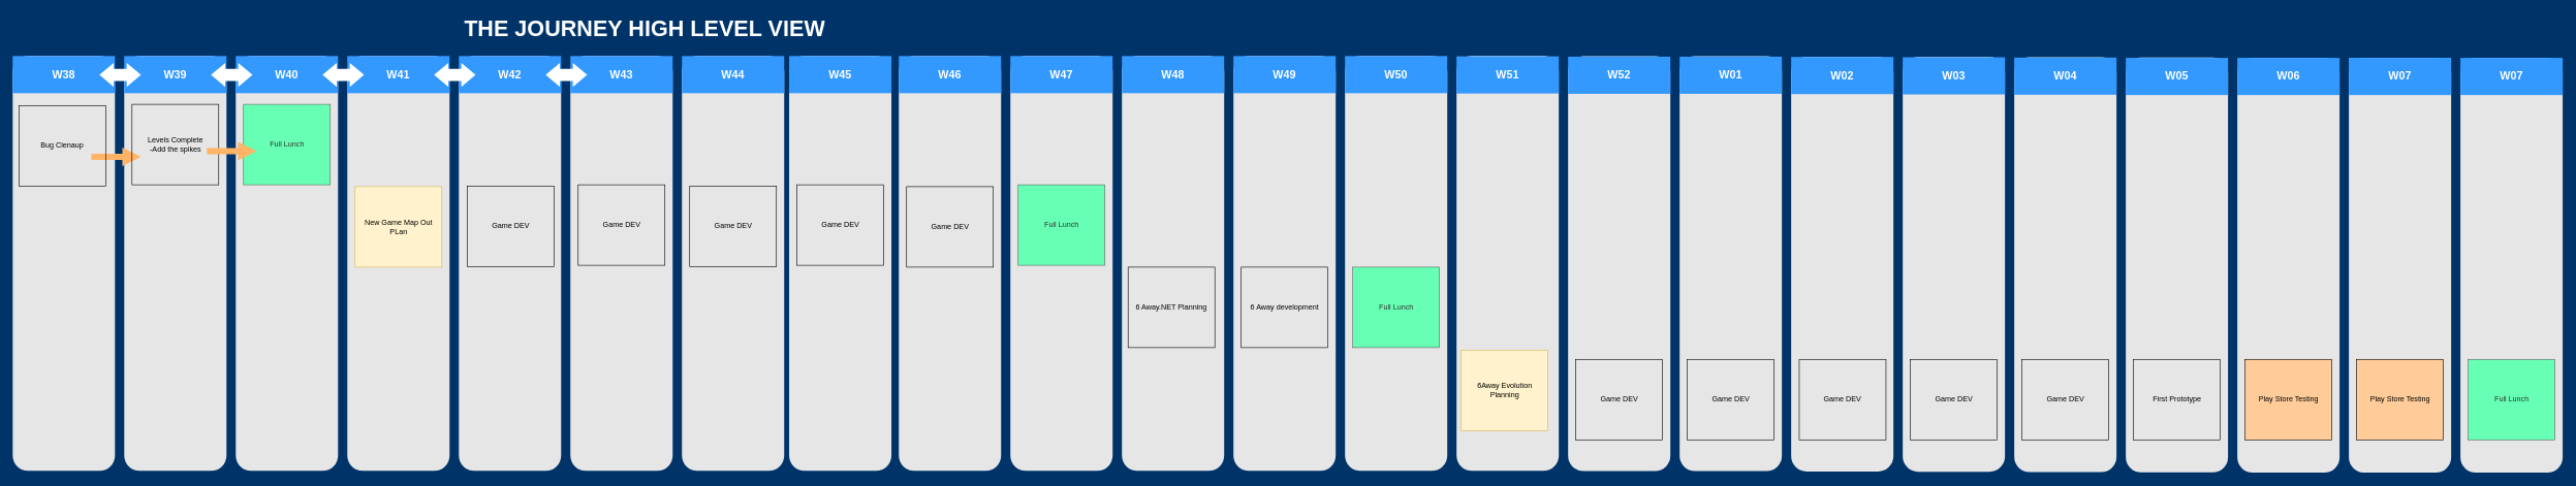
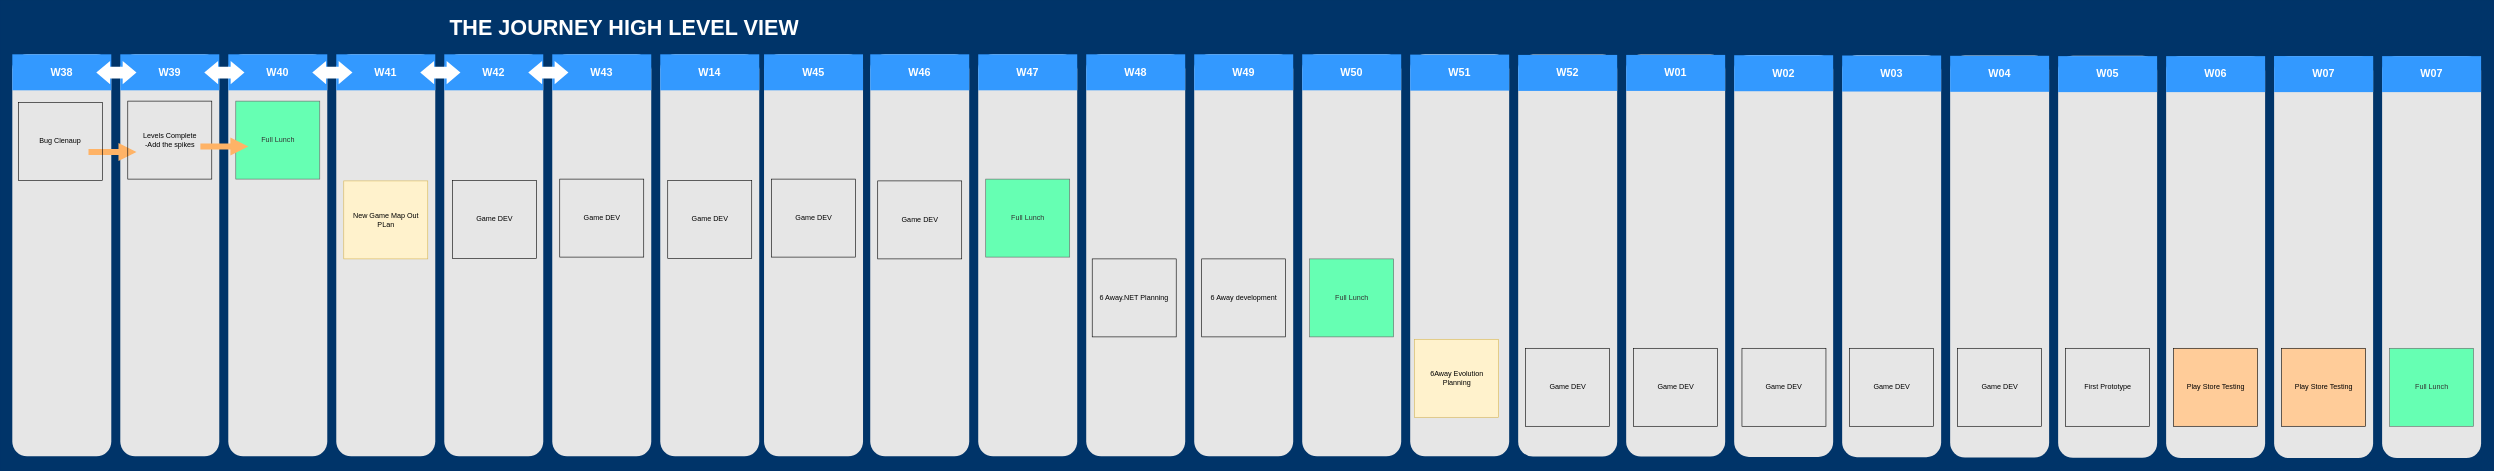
  <mxCell id="0" />
  <mxCell id="1" parent="0" />
  <mxCell id="2" value="" style="rounded=1;whiteSpace=wrap;html=1;dashed=1;strokeColor=none;strokeWidth=2;fillColor=#E6E6E6;fontFamily=Verdana;fontSize=12;fontColor=#00BEF2" parent="1" vertex="1"><mxGeometry x="3610" y="93" width="165" height="670" as="geometry" /></mxCell>
  <mxCell id="3" value="" style="rounded=1;whiteSpace=wrap;html=1;dashed=1;strokeColor=none;strokeWidth=2;fillColor=#E6E6E6;fontFamily=Verdana;fontSize=12;fontColor=#00BEF2" parent="1" vertex="1"><mxGeometry x="2530" y="90.5" width="165" height="670" as="geometry" /></mxCell>
  <mxCell id="4" value="" style="rounded=1;whiteSpace=wrap;html=1;dashed=1;strokeColor=none;strokeWidth=2;fillColor=#E6E6E6;fontFamily=Verdana;fontSize=12;fontColor=#00BEF2" parent="1" vertex="1"><mxGeometry x="2170" y="90" width="165" height="670" as="geometry" /></mxCell>
  <mxCell id="5" value="" style="rounded=1;whiteSpace=wrap;html=1;dashed=1;strokeColor=none;strokeWidth=2;fillColor=#E6E6E6;fontFamily=Verdana;fontSize=12;fontColor=#00BEF2" parent="1" vertex="1"><mxGeometry x="1990" y="90" width="165" height="670" as="geometry" /></mxCell>
  <mxCell id="6" value="" style="rounded=1;whiteSpace=wrap;html=1;dashed=1;strokeColor=none;strokeWidth=2;fillColor=#E6E6E6;fontFamily=Verdana;fontSize=12;fontColor=#00BEF2" parent="1" vertex="1"><mxGeometry x="1810" y="90" width="165" height="670" as="geometry" /></mxCell>
  <mxCell id="7" value="" style="rounded=1;whiteSpace=wrap;html=1;dashed=1;strokeColor=none;strokeWidth=2;fillColor=#E6E6E6;fontFamily=Verdana;fontSize=12;fontColor=#00BEF2" parent="1" vertex="1"><mxGeometry x="1630" y="90" width="165" height="670" as="geometry" /></mxCell>
  <mxCell id="8" value="" style="rounded=1;whiteSpace=wrap;html=1;dashed=1;strokeColor=none;strokeWidth=2;fillColor=#E6E6E6;fontFamily=Verdana;fontSize=12;fontColor=#00BEF2" parent="1" vertex="1"><mxGeometry x="1450" y="90" width="165" height="670" as="geometry" /></mxCell>
  <mxCell id="9" value="" style="rounded=1;whiteSpace=wrap;html=1;dashed=1;strokeColor=none;strokeWidth=2;fillColor=#E6E6E6;fontFamily=Verdana;fontSize=12;fontColor=#00BEF2" parent="1" vertex="1"><mxGeometry x="20" y="90" width="165" height="670" as="geometry" /></mxCell>
  <mxCell id="10" value="" style="rounded=1;whiteSpace=wrap;html=1;dashed=1;strokeColor=none;strokeWidth=2;fillColor=#E6E6E6;fontFamily=Verdana;fontSize=12;fontColor=#00BEF2" parent="1" vertex="1"><mxGeometry x="200" y="90" width="165" height="670" as="geometry" /></mxCell>
  <mxCell id="11" value="" style="rounded=1;whiteSpace=wrap;html=1;dashed=1;strokeColor=none;strokeWidth=2;fillColor=#E6E6E6;fontFamily=Verdana;fontSize=12;fontColor=#00BEF2" parent="1" vertex="1"><mxGeometry x="380" y="90" width="165" height="670" as="geometry" /></mxCell>
  <mxCell id="12" value="" style="rounded=1;whiteSpace=wrap;html=1;dashed=1;strokeColor=none;strokeWidth=2;fillColor=#E6E6E6;fontFamily=Verdana;fontSize=12;fontColor=#00BEF2" parent="1" vertex="1"><mxGeometry x="560" y="90" width="165" height="670" as="geometry" /></mxCell>
  <mxCell id="13" value="" style="rounded=1;whiteSpace=wrap;html=1;dashed=1;strokeColor=none;strokeWidth=2;fillColor=#E6E6E6;fontFamily=Verdana;fontSize=12;fontColor=#00BEF2" parent="1" vertex="1"><mxGeometry x="740" y="90" width="165" height="670" as="geometry" /></mxCell>
  <mxCell id="14" value="" style="rounded=1;whiteSpace=wrap;html=1;dashed=1;strokeColor=none;strokeWidth=2;fillColor=#E6E6E6;fontFamily=Verdana;fontSize=12;fontColor=#00BEF2" parent="1" vertex="1"><mxGeometry x="920" y="90" width="165" height="670" as="geometry" /></mxCell>
  <mxCell id="15" value="W38" style="whiteSpace=wrap;html=1;dashed=1;strokeColor=none;strokeWidth=2;fillColor=#3399FF;fontFamily=Helvetica;fontSize=18;fontColor=#FFFFFF;fontStyle=1" parent="1" vertex="1"><mxGeometry x="20" y="90" width="165" height="60" as="geometry" /></mxCell>
  <mxCell id="16" value="W39" style="whiteSpace=wrap;html=1;dashed=1;strokeColor=none;strokeWidth=2;fillColor=#3399FF;fontFamily=Helvetica;fontSize=18;fontColor=#FFFFFF;fontStyle=1" parent="1" vertex="1"><mxGeometry x="200" y="90" width="165" height="60" as="geometry" /></mxCell>
  <mxCell id="17" value="W40" style="whiteSpace=wrap;html=1;dashed=1;strokeColor=none;strokeWidth=2;fillColor=#3399FF;fontFamily=Helvetica;fontSize=18;fontColor=#FFFFFF;fontStyle=1" parent="1" vertex="1"><mxGeometry x="380" y="90" width="165" height="60" as="geometry" /></mxCell>
  <mxCell id="18" value="W41" style="whiteSpace=wrap;html=1;dashed=1;strokeColor=none;strokeWidth=2;fillColor=#3399FF;fontFamily=Helvetica;fontSize=18;fontColor=#FFFFFF;fontStyle=1" parent="1" vertex="1"><mxGeometry x="560" y="90" width="165" height="60" as="geometry" /></mxCell>
  <mxCell id="19" value="W42" style="whiteSpace=wrap;html=1;dashed=1;strokeColor=none;strokeWidth=2;fillColor=#3399FF;fontFamily=Helvetica;fontSize=18;fontColor=#FFFFFF;fontStyle=1" parent="1" vertex="1"><mxGeometry x="740" y="90" width="165" height="60" as="geometry" /></mxCell>
  <mxCell id="20" value="W43" style="whiteSpace=wrap;html=1;dashed=1;strokeColor=none;strokeWidth=2;fillColor=#3399FF;fontFamily=Helvetica;fontSize=18;fontColor=#FFFFFF;fontStyle=1" parent="1" vertex="1"><mxGeometry x="920" y="90" width="165" height="60" as="geometry" /></mxCell>
  <mxCell id="21" value="" style="shape=mxgraph.arrows.two_way_arrow_horizontal;html=1;verticalLabelPosition=bottom;verticalAlign=top;strokeWidth=2;strokeColor=none;dashed=1;fillColor=#FFFFFF;fontFamily=Verdana;fontSize=12;fontColor=#00BEF2" parent="1" vertex="1"><mxGeometry x="160" y="101" width="67" height="39" as="geometry" /></mxCell>
  <mxCell id="22" value="" style="shape=mxgraph.arrows.two_way_arrow_horizontal;html=1;verticalLabelPosition=bottom;verticalAlign=top;strokeWidth=2;strokeColor=none;dashed=1;fillColor=#FFFFFF;fontFamily=Verdana;fontSize=12;fontColor=#00BEF2" parent="1" vertex="1"><mxGeometry x="340" y="101" width="67" height="39" as="geometry" /></mxCell>
  <mxCell id="23" value="" style="shape=mxgraph.arrows.two_way_arrow_horizontal;html=1;verticalLabelPosition=bottom;verticalAlign=top;strokeWidth=2;strokeColor=none;dashed=1;fillColor=#FFFFFF;fontFamily=Verdana;fontSize=12;fontColor=#00BEF2" parent="1" vertex="1"><mxGeometry x="520" y="101" width="67" height="39" as="geometry" /></mxCell>
  <mxCell id="24" value="" style="shape=mxgraph.arrows.two_way_arrow_horizontal;html=1;verticalLabelPosition=bottom;verticalAlign=top;strokeWidth=2;strokeColor=none;dashed=1;fillColor=#FFFFFF;fontFamily=Verdana;fontSize=12;fontColor=#00BEF2" parent="1" vertex="1"><mxGeometry x="700" y="101" width="67" height="39" as="geometry" /></mxCell>
  <mxCell id="25" value="" style="shape=mxgraph.arrows.two_way_arrow_horizontal;html=1;verticalLabelPosition=bottom;verticalAlign=top;strokeWidth=2;strokeColor=none;dashed=1;fillColor=#FFFFFF;fontFamily=Verdana;fontSize=12;fontColor=#00BEF2" parent="1" vertex="1"><mxGeometry x="880" y="101" width="67" height="39" as="geometry" /></mxCell>
  <mxCell id="26" value="THE JOURNEY HIGH LEVEL VIEW" style="text;html=1;strokeColor=none;fillColor=none;align=center;verticalAlign=middle;whiteSpace=wrap;overflow=hidden;dashed=1;fontSize=36;fontColor=#FFFFFF;fontFamily=Helvetica;fontStyle=1" parent="1" vertex="1"><mxGeometry x="510" y="20" width="1060" height="50" as="geometry" /></mxCell>
  <mxCell id="27" value="" style="arrow;html=1;endArrow=block;endFill=1;strokeColor=none;strokeWidth=4;fontFamily=Helvetica;fontSize=36;fontColor=#FFB366;fillColor=#FFB366;" parent="1" edge="1"><mxGeometry width="100" height="100" relative="1" as="geometry"><mxPoint x="147" y="253" as="sourcePoint" /><mxPoint x="227" y="253" as="targetPoint" /></mxGeometry></mxCell>
  <mxCell id="28" value="" style="rounded=1;whiteSpace=wrap;html=1;dashed=1;strokeColor=none;strokeWidth=2;fillColor=#E6E6E6;fontFamily=Verdana;fontSize=12;fontColor=#00BEF2" parent="1" vertex="1"><mxGeometry x="1100" y="90" width="165" height="670" as="geometry" /></mxCell>
- <mxCell id="29" value="W44" style="whiteSpace=wrap;html=1;dashed=1;strokeColor=none;strokeWidth=2;fillColor=#3399FF;fontFamily=Helvetica;fontSize=18;fontColor=#FFFFFF;fontStyle=1" parent="1" vertex="1"><mxGeometry x="1100" y="90" width="165" height="60" as="geometry" /></mxCell>
+ <mxCell id="29" value="W14" style="whiteSpace=wrap;html=1;dashed=1;strokeColor=none;strokeWidth=2;fillColor=#3399FF;fontFamily=Helvetica;fontSize=18;fontColor=#FFFFFF;fontStyle=1" parent="1" vertex="1"><mxGeometry x="1100" y="90" width="165" height="60" as="geometry" /></mxCell>
  <mxCell id="30" value="" style="rounded=1;whiteSpace=wrap;html=1;dashed=1;strokeColor=none;strokeWidth=2;fillColor=#E6E6E6;fontFamily=Verdana;fontSize=12;fontColor=#00BEF2" parent="1" vertex="1"><mxGeometry x="1273" y="90" width="165" height="670" as="geometry" /></mxCell>
  <mxCell id="31" value="W45" style="whiteSpace=wrap;html=1;dashed=1;strokeColor=none;strokeWidth=2;fillColor=#3399FF;fontFamily=Helvetica;fontSize=18;fontColor=#FFFFFF;fontStyle=1" parent="1" vertex="1"><mxGeometry x="1273" y="90" width="165" height="60" as="geometry" /></mxCell>
  <mxCell id="32" value="W46" style="whiteSpace=wrap;html=1;dashed=1;strokeColor=none;strokeWidth=2;fillColor=#3399FF;fontFamily=Helvetica;fontSize=18;fontColor=#FFFFFF;fontStyle=1" parent="1" vertex="1"><mxGeometry x="1450" y="90" width="165" height="60" as="geometry" /></mxCell>
  <mxCell id="33" value="W47" style="whiteSpace=wrap;html=1;dashed=1;strokeColor=none;strokeWidth=2;fillColor=#3399FF;fontFamily=Helvetica;fontSize=18;fontColor=#FFFFFF;fontStyle=1" parent="1" vertex="1"><mxGeometry x="1630" y="90" width="165" height="60" as="geometry" /></mxCell>
  <mxCell id="34" value="W48" style="whiteSpace=wrap;html=1;dashed=1;strokeColor=none;strokeWidth=2;fillColor=#3399FF;fontFamily=Helvetica;fontSize=18;fontColor=#FFFFFF;fontStyle=1" parent="1" vertex="1"><mxGeometry x="1810" y="90" width="165" height="60" as="geometry" /></mxCell>
  <mxCell id="35" value="W49" style="whiteSpace=wrap;html=1;dashed=1;strokeColor=none;strokeWidth=2;fillColor=#3399FF;fontFamily=Helvetica;fontSize=18;fontColor=#FFFFFF;fontStyle=1" parent="1" vertex="1"><mxGeometry x="1990" y="90" width="165" height="60" as="geometry" /></mxCell>
  <mxCell id="36" value="" style="rounded=1;whiteSpace=wrap;html=1;dashed=1;strokeColor=none;strokeWidth=2;fillColor=#E6E6E6;fontFamily=Verdana;fontSize=12;fontColor=#00BEF2" parent="1" vertex="1"><mxGeometry x="2350" y="90" width="165" height="670" as="geometry" /></mxCell>
  <mxCell id="37" value="W51" style="whiteSpace=wrap;html=1;dashed=1;strokeColor=none;strokeWidth=2;fillColor=#3399FF;fontFamily=Helvetica;fontSize=18;fontColor=#FFFFFF;fontStyle=1" parent="1" vertex="1"><mxGeometry x="2350" y="90.5" width="165" height="60" as="geometry" /></mxCell>
  <mxCell id="38" value="W50" style="whiteSpace=wrap;html=1;dashed=1;strokeColor=none;strokeWidth=2;fillColor=#3399FF;fontFamily=Helvetica;fontSize=18;fontColor=#FFFFFF;fontStyle=1" parent="1" vertex="1"><mxGeometry x="2170" y="90" width="165" height="60" as="geometry" /></mxCell>
  <mxCell id="39" value="W52" style="whiteSpace=wrap;html=1;dashed=1;strokeColor=none;strokeWidth=2;fillColor=#3399FF;fontFamily=Helvetica;fontSize=18;fontColor=#FFFFFF;fontStyle=1" parent="1" vertex="1"><mxGeometry x="2530" y="91" width="165" height="60" as="geometry" /></mxCell>
  <mxCell id="40" value="Bug Clenaup" style="text;html=1;strokeColor=default;fillColor=none;align=center;verticalAlign=middle;whiteSpace=wrap;rounded=0;" parent="1" vertex="1"><mxGeometry x="30" y="170" width="140" height="130" as="geometry" /></mxCell>
  <mxCell id="41" value="Levels Complete&lt;br&gt;-Add the spikes" style="text;html=1;strokeColor=default;fillColor=none;align=center;verticalAlign=middle;whiteSpace=wrap;rounded=0;" parent="1" vertex="1"><mxGeometry x="212.5" y="168" width="140" height="130" as="geometry" /></mxCell>
  <mxCell id="42" value="Full Lunch" style="text;html=1;strokeColor=#666666;fillColor=#66FFB3;align=center;verticalAlign=middle;whiteSpace=wrap;rounded=0;fontColor=#333333;" parent="1" vertex="1"><mxGeometry x="392.5" y="168" width="140" height="130" as="geometry" /></mxCell>
  <mxCell id="43" value="" style="arrow;html=1;endArrow=block;endFill=1;strokeColor=none;strokeWidth=4;fontFamily=Helvetica;fontSize=36;fontColor=#FFB366;fillColor=#FFB366;opacity=100" parent="1" edge="1"><mxGeometry width="100" height="100" relative="1" as="geometry"><mxPoint x="333.5" y="243.46" as="sourcePoint" /><mxPoint x="413.5" y="243.46" as="targetPoint" /></mxGeometry></mxCell>
  <mxCell id="44" value="New Game Map Out PLan" style="text;html=1;strokeColor=#d6b656;fillColor=#fff2cc;align=center;verticalAlign=middle;whiteSpace=wrap;rounded=0;" parent="1" vertex="1"><mxGeometry x="572.5" y="301" width="140" height="130" as="geometry" /></mxCell>
  <mxCell id="45" value="Game DEV" style="text;html=1;strokeColor=default;fillColor=none;align=center;verticalAlign=middle;whiteSpace=wrap;rounded=0;" parent="1" vertex="1"><mxGeometry x="753.5" y="300" width="140" height="130" as="geometry" /></mxCell>
  <mxCell id="46" value="Game DEV" style="text;html=1;strokeColor=default;fillColor=none;align=center;verticalAlign=middle;whiteSpace=wrap;rounded=0;" parent="1" vertex="1"><mxGeometry x="932.5" y="298" width="140" height="130" as="geometry" /></mxCell>
  <mxCell id="47" value="Game DEV" style="text;html=1;strokeColor=default;fillColor=none;align=center;verticalAlign=middle;whiteSpace=wrap;rounded=0;" parent="1" vertex="1"><mxGeometry x="1112.5" y="300" width="140" height="130" as="geometry" /></mxCell>
  <mxCell id="48" value="Game DEV" style="text;html=1;strokeColor=default;fillColor=none;align=center;verticalAlign=middle;whiteSpace=wrap;rounded=0;" parent="1" vertex="1"><mxGeometry x="1285.5" y="298" width="140" height="130" as="geometry" /></mxCell>
  <mxCell id="49" value="6 Away.NET Planning" style="text;html=1;strokeColor=default;fillColor=none;align=center;verticalAlign=middle;whiteSpace=wrap;rounded=0;" parent="1" vertex="1"><mxGeometry x="1820" y="431" width="140" height="130" as="geometry" /></mxCell>
  <mxCell id="50" value="Play Store Testing" style="text;html=1;strokeColor=default;fillColor=#FFCC99;align=center;verticalAlign=middle;whiteSpace=wrap;rounded=0;" parent="1" vertex="1"><mxGeometry x="3622.5" y="580" width="140" height="130" as="geometry" /></mxCell>
  <mxCell id="51" value="Full Lunch" style="text;html=1;strokeColor=#666666;fillColor=#66FFB3;align=center;verticalAlign=middle;whiteSpace=wrap;rounded=0;fontColor=#333333;" parent="1" vertex="1"><mxGeometry x="1642.5" y="298" width="140" height="130" as="geometry" /></mxCell>
  <mxCell id="52" value="6 Away development" style="text;html=1;strokeColor=default;fillColor=none;align=center;verticalAlign=middle;whiteSpace=wrap;rounded=0;" parent="1" vertex="1"><mxGeometry x="2002.5" y="431" width="140" height="130" as="geometry" /></mxCell>
  <mxCell id="53" value="Full Lunch" style="text;html=1;strokeColor=#666666;fillColor=#66FFB3;align=center;verticalAlign=middle;whiteSpace=wrap;rounded=0;fontColor=#333333;" parent="1" vertex="1"><mxGeometry x="2182.5" y="431" width="140" height="130" as="geometry" /></mxCell>
  <mxCell id="54" value="" style="rounded=1;whiteSpace=wrap;html=1;dashed=1;strokeColor=none;strokeWidth=2;fillColor=#E6E6E6;fontFamily=Verdana;fontSize=12;fontColor=#00BEF2" parent="1" vertex="1"><mxGeometry x="2710" y="90.5" width="165" height="670" as="geometry" /></mxCell>
  <mxCell id="55" value="W01" style="whiteSpace=wrap;html=1;dashed=1;strokeColor=none;strokeWidth=2;fillColor=#3399FF;fontFamily=Helvetica;fontSize=18;fontColor=#FFFFFF;fontStyle=1" parent="1" vertex="1"><mxGeometry x="2710" y="91" width="165" height="60" as="geometry" /></mxCell>
  <mxCell id="56" value="" style="rounded=1;whiteSpace=wrap;html=1;dashed=1;strokeColor=none;strokeWidth=2;fillColor=#E6E6E6;fontFamily=Verdana;fontSize=12;fontColor=#00BEF2" parent="1" vertex="1"><mxGeometry x="2890" y="91" width="165" height="670" as="geometry" /></mxCell>
  <mxCell id="57" value="W02" style="whiteSpace=wrap;html=1;dashed=1;strokeColor=none;strokeWidth=2;fillColor=#3399FF;fontFamily=Helvetica;fontSize=18;fontColor=#FFFFFF;fontStyle=1" parent="1" vertex="1"><mxGeometry x="2890" y="91.5" width="165" height="60" as="geometry" /></mxCell>
  <mxCell id="58" value="" style="rounded=1;whiteSpace=wrap;html=1;dashed=1;strokeColor=none;strokeWidth=2;fillColor=#E6E6E6;fontFamily=Verdana;fontSize=12;fontColor=#00BEF2" parent="1" vertex="1"><mxGeometry x="3070" y="91.5" width="165" height="670" as="geometry" /></mxCell>
  <mxCell id="59" value="W03" style="whiteSpace=wrap;html=1;dashed=1;strokeColor=none;strokeWidth=2;fillColor=#3399FF;fontFamily=Helvetica;fontSize=18;fontColor=#FFFFFF;fontStyle=1" parent="1" vertex="1"><mxGeometry x="3070" y="92" width="165" height="60" as="geometry" /></mxCell>
  <mxCell id="60" value="" style="rounded=1;whiteSpace=wrap;html=1;dashed=1;strokeColor=none;strokeWidth=2;fillColor=#E6E6E6;fontFamily=Verdana;fontSize=12;fontColor=#00BEF2" parent="1" vertex="1"><mxGeometry x="3250" y="92" width="165" height="670" as="geometry" /></mxCell>
  <mxCell id="61" value="W04" style="whiteSpace=wrap;html=1;dashed=1;strokeColor=none;strokeWidth=2;fillColor=#3399FF;fontFamily=Helvetica;fontSize=18;fontColor=#FFFFFF;fontStyle=1" parent="1" vertex="1"><mxGeometry x="3250" y="92.5" width="165" height="60" as="geometry" /></mxCell>
  <mxCell id="62" value="6Away Evolution Planning" style="text;html=1;strokeColor=#d6b656;fillColor=#fff2cc;align=center;verticalAlign=middle;whiteSpace=wrap;rounded=0;" parent="1" vertex="1"><mxGeometry x="2357.5" y="565" width="140" height="130" as="geometry" /></mxCell>
  <mxCell id="63" value="Game DEV" style="text;html=1;strokeColor=default;fillColor=none;align=center;verticalAlign=middle;whiteSpace=wrap;rounded=0;" parent="1" vertex="1"><mxGeometry x="2542.5" y="580" width="140" height="130" as="geometry" /></mxCell>
  <mxCell id="64" value="Game DEV" style="text;html=1;strokeColor=default;fillColor=none;align=center;verticalAlign=middle;whiteSpace=wrap;rounded=0;" parent="1" vertex="1"><mxGeometry x="2722.5" y="580" width="140" height="130" as="geometry" /></mxCell>
  <mxCell id="65" value="Game DEV" style="text;html=1;strokeColor=default;fillColor=none;align=center;verticalAlign=middle;whiteSpace=wrap;rounded=0;" parent="1" vertex="1"><mxGeometry x="2903" y="580" width="140" height="130" as="geometry" /></mxCell>
  <mxCell id="66" value="Game DEV" style="text;html=1;strokeColor=default;fillColor=none;align=center;verticalAlign=middle;whiteSpace=wrap;rounded=0;" parent="1" vertex="1"><mxGeometry x="3082.5" y="580" width="140" height="130" as="geometry" /></mxCell>
  <mxCell id="67" value="Game DEV" style="text;html=1;strokeColor=default;fillColor=none;align=center;verticalAlign=middle;whiteSpace=wrap;rounded=0;" parent="1" vertex="1"><mxGeometry x="3262.5" y="580" width="140" height="130" as="geometry" /></mxCell>
  <mxCell id="68" value="" style="rounded=1;whiteSpace=wrap;html=1;dashed=1;strokeColor=none;strokeWidth=2;fillColor=#E6E6E6;fontFamily=Verdana;fontSize=12;fontColor=#00BEF2" parent="1" vertex="1"><mxGeometry x="3430" y="92.5" width="165" height="670" as="geometry" /></mxCell>
  <mxCell id="69" value="W05" style="whiteSpace=wrap;html=1;dashed=1;strokeColor=none;strokeWidth=2;fillColor=#3399FF;fontFamily=Helvetica;fontSize=18;fontColor=#FFFFFF;fontStyle=1" parent="1" vertex="1"><mxGeometry x="3430" y="93" width="165" height="60" as="geometry" /></mxCell>
  <mxCell id="70" value="First Prototype" style="text;html=1;strokeColor=default;fillColor=none;align=center;verticalAlign=middle;whiteSpace=wrap;rounded=0;" parent="1" vertex="1"><mxGeometry x="3442.5" y="580" width="140" height="130" as="geometry" /></mxCell>
  <mxCell id="71" value="W06" style="whiteSpace=wrap;html=1;dashed=1;strokeColor=none;strokeWidth=2;fillColor=#3399FF;fontFamily=Helvetica;fontSize=18;fontColor=#FFFFFF;fontStyle=1" parent="1" vertex="1"><mxGeometry x="3610" y="93" width="165" height="60" as="geometry" /></mxCell>
  <mxCell id="72" value="W06" style="whiteSpace=wrap;html=1;dashed=1;strokeColor=none;strokeWidth=2;fillColor=#3399FF;fontFamily=Helvetica;fontSize=18;fontColor=#FFFFFF;fontStyle=1" parent="1" vertex="1"><mxGeometry x="3790" y="93" width="165" height="60" as="geometry" /></mxCell>
  <mxCell id="73" value="" style="rounded=1;whiteSpace=wrap;html=1;dashed=1;strokeColor=none;strokeWidth=2;fillColor=#E6E6E6;fontFamily=Verdana;fontSize=12;fontColor=#00BEF2" parent="1" vertex="1"><mxGeometry x="3790" y="93" width="165" height="670" as="geometry" /></mxCell>
  <mxCell id="74" value="W07" style="whiteSpace=wrap;html=1;dashed=1;strokeColor=none;strokeWidth=2;fillColor=#3399FF;fontFamily=Helvetica;fontSize=18;fontColor=#FFFFFF;fontStyle=1" parent="1" vertex="1"><mxGeometry x="3790" y="93" width="165" height="60" as="geometry" /></mxCell>
  <mxCell id="75" value="Play Store Testing" style="text;html=1;strokeColor=default;fillColor=#FFCC99;align=center;verticalAlign=middle;whiteSpace=wrap;rounded=0;" parent="1" vertex="1"><mxGeometry x="3802.5" y="580" width="140" height="130" as="geometry" /></mxCell>
  <mxCell id="76" value="" style="rounded=1;whiteSpace=wrap;html=1;dashed=1;strokeColor=none;strokeWidth=2;fillColor=#E6E6E6;fontFamily=Verdana;fontSize=12;fontColor=#00BEF2" parent="1" vertex="1"><mxGeometry x="3970" y="93" width="165" height="670" as="geometry" /></mxCell>
  <mxCell id="77" value="W07" style="whiteSpace=wrap;html=1;dashed=1;strokeColor=none;strokeWidth=2;fillColor=#3399FF;fontFamily=Helvetica;fontSize=18;fontColor=#FFFFFF;fontStyle=1" parent="1" vertex="1"><mxGeometry x="3970" y="93" width="165" height="60" as="geometry" /></mxCell>
  <mxCell id="78" value="Full Lunch" style="text;html=1;strokeColor=#666666;fillColor=#66FFB3;align=center;verticalAlign=middle;whiteSpace=wrap;rounded=0;fontColor=#333333;" parent="1" vertex="1"><mxGeometry x="3982.5" y="580" width="140" height="130" as="geometry" /></mxCell>
  <mxCell id="79" value="Game DEV" style="text;html=1;strokeColor=default;fillColor=none;align=center;verticalAlign=middle;whiteSpace=wrap;rounded=0;" vertex="1" parent="1"><mxGeometry x="1462.5" y="301" width="140" height="130" as="geometry" /></mxCell>
